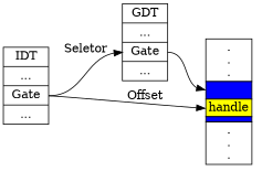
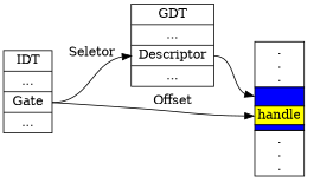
  digraph {
    rankdir=LR
    node [shape=record]
    edge [tailport=g]
    n1 [label="IDT|...|<g> Gate|..."]
-   n2 [label="GDT|...|<d> Gate|..."]
+   n2 [label="GDT|...|<d> Descriptor|..."]
    n3 [label=< 			<table border="0" cellborder="1" cellspacing="0"> 				<tr><td>.<br/>.<br/>.</td></tr> 				<tr><td bgcolor="blue" port="s"> </td></tr> 				<tr><td bgcolor="yellow" port="h">handle</td></tr> 				<tr><td bgcolor="blue"></td> </tr> 				<tr><td>.<br/>.<br/>.</td></tr> 			</table> 			> shape=none]
    n1 -> n2 [headport=d label=Seletor]
    n1 -> n3 [headport=h label=Offset]
    n2 -> n3 [headport=s tailport=d]
  }
